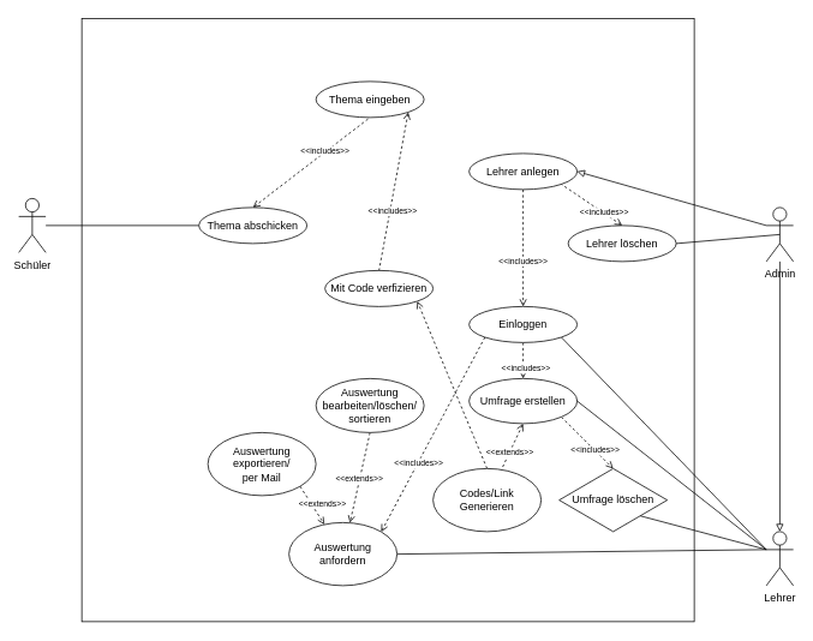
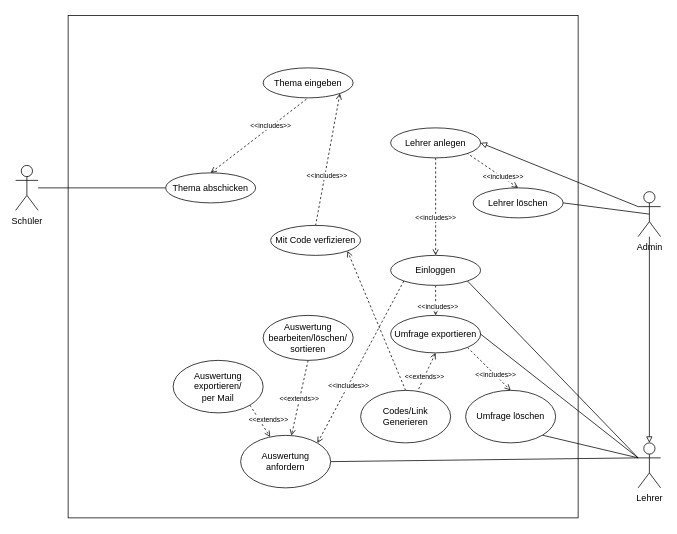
  <mxCell id="0" />
  <mxCell id="1" parent="0" />
  <mxCell id="2" value="" style="rounded=0;whiteSpace=wrap;html=1;" vertex="1" parent="1"><mxGeometry x="90" y="20" width="680" height="670" as="geometry" /></mxCell>
  <mxCell id="3" style="edgeStyle=none;rounded=0;orthogonalLoop=1;jettySize=auto;html=1;exitX=0.5;exitY=1;exitDx=0;exitDy=0;dashed=1;fontSize=9;startArrow=none;startFill=0;endArrow=open;endFill=0;" edge="1" parent="1" source="5" target="28"><mxGeometry relative="1" as="geometry" /></mxCell>
  <mxCell id="4" value="&amp;lt;&amp;lt;extends&amp;gt;&amp;gt;" style="edgeLabel;html=1;align=center;verticalAlign=middle;resizable=0;points=[];fontSize=9;" vertex="1" connectable="0" parent="3"><mxGeometry x="0.23" y="1" relative="1" as="geometry"><mxPoint y="-10" as="offset" /></mxGeometry></mxCell>
  <mxCell id="5" value="&lt;div&gt;Auswertung bearbeiten/löschen/&lt;/div&gt;&lt;div&gt;sortieren&lt;br&gt;&lt;/div&gt;" style="ellipse;whiteSpace=wrap;html=1;" vertex="1" parent="1"><mxGeometry x="350" y="420" width="120" height="60" as="geometry" /></mxCell>
  <mxCell id="6" style="edgeStyle=none;rounded=0;orthogonalLoop=1;jettySize=auto;html=1;exitX=0.5;exitY=1;exitDx=0;exitDy=0;dashed=1;fontSize=9;startArrow=open;startFill=0;endArrow=none;endFill=0;" edge="1" parent="1" source="10" target="27"><mxGeometry relative="1" as="geometry" /></mxCell>
  <mxCell id="7" value="&amp;lt;&amp;lt;extends&amp;gt;&amp;gt;" style="edgeLabel;html=1;align=center;verticalAlign=middle;resizable=0;points=[];fontSize=9;" vertex="1" connectable="0" parent="6"><mxGeometry x="0.224" y="-1" relative="1" as="geometry"><mxPoint as="offset" /></mxGeometry></mxCell>
  <mxCell id="8" style="edgeStyle=none;rounded=0;orthogonalLoop=1;jettySize=auto;html=1;exitX=1;exitY=1;exitDx=0;exitDy=0;entryX=0.5;entryY=0;entryDx=0;entryDy=0;fontSize=9;startArrow=none;startFill=0;endArrow=open;endFill=0;dashed=1;" edge="1" parent="1" source="10" target="32"><mxGeometry relative="1" as="geometry" /></mxCell>
  <mxCell id="9" value="&amp;lt;&amp;lt;includes&amp;gt;&amp;gt;" style="edgeLabel;html=1;align=center;verticalAlign=middle;resizable=0;points=[];fontSize=9;" vertex="1" connectable="0" parent="8"><mxGeometry x="0.284" relative="1" as="geometry"><mxPoint as="offset" /></mxGeometry></mxCell>
- <mxCell id="10" value="Umfrage erstellen" style="ellipse;whiteSpace=wrap;html=1;" vertex="1" parent="1"><mxGeometry x="520" y="420" width="120" height="50" as="geometry" /></mxCell>
+ <mxCell id="10" value="Umfrage exportieren" style="ellipse;whiteSpace=wrap;html=1;" vertex="1" parent="1"><mxGeometry x="520" y="420" width="120" height="50" as="geometry" /></mxCell>
  <mxCell id="11" value="Schüler" style="shape=umlActor;verticalLabelPosition=bottom;verticalAlign=top;html=1;outlineConnect=0;" vertex="1" parent="1"><mxGeometry x="20" y="220" width="30" height="60" as="geometry" /></mxCell>
  <mxCell id="12" style="rounded=0;orthogonalLoop=1;jettySize=auto;html=1;exitX=0;exitY=0.333;exitDx=0;exitDy=0;exitPerimeter=0;entryX=1;entryY=1;entryDx=0;entryDy=0;fontSize=9;endArrow=none;endFill=0;" edge="1" parent="1" source="16" target="25"><mxGeometry relative="1" as="geometry" /></mxCell>
  <mxCell id="13" style="edgeStyle=none;rounded=0;orthogonalLoop=1;jettySize=auto;html=1;exitX=0;exitY=0.333;exitDx=0;exitDy=0;exitPerimeter=0;entryX=1;entryY=0.5;entryDx=0;entryDy=0;fontSize=9;startArrow=none;startFill=0;endArrow=none;endFill=0;" edge="1" parent="1" source="16" target="10"><mxGeometry relative="1" as="geometry" /></mxCell>
  <mxCell id="14" style="edgeStyle=none;rounded=0;orthogonalLoop=1;jettySize=auto;html=1;exitX=0;exitY=0.333;exitDx=0;exitDy=0;exitPerimeter=0;entryX=1;entryY=0.5;entryDx=0;entryDy=0;fontSize=9;startArrow=none;startFill=0;endArrow=none;endFill=0;" edge="1" parent="1" source="16" target="28"><mxGeometry relative="1" as="geometry" /></mxCell>
  <mxCell id="15" style="edgeStyle=none;rounded=0;orthogonalLoop=1;jettySize=auto;html=1;exitX=0;exitY=0.333;exitDx=0;exitDy=0;exitPerimeter=0;entryX=1;entryY=1;entryDx=0;entryDy=0;fontSize=9;startArrow=none;startFill=0;endArrow=none;endFill=0;" edge="1" parent="1" source="16" target="32"><mxGeometry relative="1" as="geometry" /></mxCell>
  <mxCell id="16" value="Lehrer" style="shape=umlActor;verticalLabelPosition=bottom;verticalAlign=top;html=1;outlineConnect=0;" vertex="1" parent="1"><mxGeometry x="850" y="590" width="30" height="60" as="geometry" /></mxCell>
  <mxCell id="17" style="edgeStyle=none;rounded=0;orthogonalLoop=1;jettySize=auto;html=1;fontSize=9;startArrow=none;startFill=0;endArrow=block;endFill=0;" edge="1" parent="1" source="20" target="16"><mxGeometry relative="1" as="geometry" /></mxCell>
  <mxCell id="18" style="edgeStyle=none;rounded=0;orthogonalLoop=1;jettySize=auto;html=1;exitX=0;exitY=0.333;exitDx=0;exitDy=0;exitPerimeter=0;entryX=1;entryY=0.5;entryDx=0;entryDy=0;fontSize=9;startArrow=none;startFill=0;endArrow=block;endFill=0;" edge="1" parent="1" source="20" target="35"><mxGeometry relative="1" as="geometry" /></mxCell>
  <mxCell id="19" style="edgeStyle=none;rounded=0;orthogonalLoop=1;jettySize=auto;html=1;exitX=0.5;exitY=0.5;exitDx=0;exitDy=0;exitPerimeter=0;entryX=1;entryY=0.5;entryDx=0;entryDy=0;fontSize=9;startArrow=none;startFill=0;endArrow=none;endFill=0;" edge="1" parent="1" source="20" target="38"><mxGeometry relative="1" as="geometry" /></mxCell>
- <mxCell id="20" value="Admin" style="shape=umlActor;verticalLabelPosition=bottom;verticalAlign=top;html=1;outlineConnect=0;" vertex="1" parent="1"><mxGeometry x="850" y="230" width="30" height="60" as="geometry" /></mxCell>
+ <mxCell id="20" value="Admin" style="shape=umlActor;verticalLabelPosition=bottom;verticalAlign=top;html=1;outlineConnect=0;" vertex="1" parent="1"><mxGeometry x="850" y="255" width="30" height="60" as="geometry" /></mxCell>
  <mxCell id="21" style="edgeStyle=none;rounded=0;orthogonalLoop=1;jettySize=auto;html=1;exitX=0.5;exitY=1;exitDx=0;exitDy=0;fontSize=9;endArrow=open;endFill=0;dashed=1;startArrow=none;startFill=0;" edge="1" parent="1" source="25" target="10"><mxGeometry relative="1" as="geometry" /></mxCell>
  <mxCell id="22" value="&amp;lt;&amp;lt;includes&amp;gt;&amp;gt;" style="edgeLabel;html=1;align=center;verticalAlign=middle;resizable=0;points=[];fontSize=9;" vertex="1" connectable="0" parent="21"><mxGeometry x="0.38" y="2" relative="1" as="geometry"><mxPoint as="offset" /></mxGeometry></mxCell>
  <mxCell id="23" style="edgeStyle=none;rounded=0;orthogonalLoop=1;jettySize=auto;html=1;exitX=0;exitY=1;exitDx=0;exitDy=0;entryX=1;entryY=0;entryDx=0;entryDy=0;fontSize=9;startArrow=none;startFill=0;endArrow=open;endFill=0;dashed=1;" edge="1" parent="1" source="25" target="28"><mxGeometry relative="1" as="geometry" /></mxCell>
  <mxCell id="24" value="&amp;lt;&amp;lt;includes&amp;gt;&amp;gt;" style="edgeLabel;html=1;align=center;verticalAlign=middle;resizable=0;points=[];fontSize=9;" vertex="1" connectable="0" parent="23"><mxGeometry x="0.287" y="-1" relative="1" as="geometry"><mxPoint x="1" as="offset" /></mxGeometry></mxCell>
  <mxCell id="25" value="Einloggen" style="ellipse;whiteSpace=wrap;html=1;" vertex="1" parent="1"><mxGeometry x="520" y="340" width="120" height="40" as="geometry" /></mxCell>
  <mxCell id="26" style="edgeStyle=none;rounded=0;orthogonalLoop=1;jettySize=auto;html=1;exitX=0.5;exitY=0;exitDx=0;exitDy=0;entryX=1;entryY=1;entryDx=0;entryDy=0;fontSize=9;startArrow=none;startFill=0;endArrow=open;endFill=0;dashed=1;" edge="1" parent="1" source="27" target="39"><mxGeometry relative="1" as="geometry" /></mxCell>
  <mxCell id="27" value="Codes/Link Generieren" style="ellipse;whiteSpace=wrap;html=1;" vertex="1" parent="1"><mxGeometry x="480" y="520" width="120" height="70" as="geometry" /></mxCell>
  <mxCell id="28" value="Auswertung anfordern" style="ellipse;whiteSpace=wrap;html=1;" vertex="1" parent="1"><mxGeometry x="320" y="580" width="120" height="70" as="geometry" /></mxCell>
  <mxCell id="29" style="edgeStyle=none;rounded=0;orthogonalLoop=1;jettySize=auto;html=1;exitX=1;exitY=1;exitDx=0;exitDy=0;dashed=1;fontSize=9;startArrow=none;startFill=0;endArrow=open;endFill=0;" edge="1" parent="1" source="31" target="28"><mxGeometry relative="1" as="geometry" /></mxCell>
  <mxCell id="30" value="&amp;lt;&amp;lt;extends&amp;gt;&amp;gt;" style="edgeLabel;html=1;align=center;verticalAlign=middle;resizable=0;points=[];fontSize=9;" vertex="1" connectable="0" parent="29"><mxGeometry x="-0.412" relative="1" as="geometry"><mxPoint x="16" y="6" as="offset" /></mxGeometry></mxCell>
  <mxCell id="31" value="&lt;div&gt;Auswertung exportieren/&lt;/div&gt;&lt;div&gt;per Mail &lt;br&gt;&lt;/div&gt;" style="ellipse;whiteSpace=wrap;html=1;" vertex="1" parent="1"><mxGeometry x="230" y="480" width="120" height="70" as="geometry" /></mxCell>
- <mxCell id="32" value="Umfrage löschen" style="rhombus;whiteSpace=wrap;html=1;" vertex="1" parent="1"><mxGeometry x="620" y="520" width="120" height="70" as="geometry" /></mxCell>
+ <mxCell id="32" value="Umfrage löschen" style="ellipse;whiteSpace=wrap;html=1;" vertex="1" parent="1"><mxGeometry x="620" y="520" width="120" height="70" as="geometry" /></mxCell>
  <mxCell id="33" style="edgeStyle=none;rounded=0;orthogonalLoop=1;jettySize=auto;html=1;exitX=0.5;exitY=1;exitDx=0;exitDy=0;fontSize=9;startArrow=none;startFill=0;endArrow=open;endFill=0;dashed=1;" edge="1" parent="1" source="35" target="25"><mxGeometry relative="1" as="geometry" /></mxCell>
  <mxCell id="34" value="&amp;lt;&amp;lt;includes&amp;gt;&amp;gt;" style="edgeLabel;html=1;align=center;verticalAlign=middle;resizable=0;points=[];fontSize=9;" vertex="1" connectable="0" parent="33"><mxGeometry x="0.21" y="-1" relative="1" as="geometry"><mxPoint as="offset" /></mxGeometry></mxCell>
  <mxCell id="35" value="Lehrer anlegen" style="ellipse;whiteSpace=wrap;html=1;" vertex="1" parent="1"><mxGeometry x="520" y="170" width="120" height="40" as="geometry" /></mxCell>
  <mxCell id="36" style="edgeStyle=none;rounded=0;orthogonalLoop=1;jettySize=auto;html=1;exitX=0.5;exitY=0;exitDx=0;exitDy=0;entryX=1;entryY=1;entryDx=0;entryDy=0;dashed=1;fontSize=9;startArrow=open;startFill=0;endArrow=none;endFill=0;" edge="1" parent="1" source="38" target="35"><mxGeometry relative="1" as="geometry" /></mxCell>
  <mxCell id="37" value="&amp;lt;&amp;lt;includes&amp;gt;&amp;gt;" style="edgeLabel;html=1;align=center;verticalAlign=middle;resizable=0;points=[];fontSize=9;" vertex="1" connectable="0" parent="36"><mxGeometry x="-0.393" y="-1" relative="1" as="geometry"><mxPoint as="offset" /></mxGeometry></mxCell>
  <mxCell id="38" value="Lehrer löschen" style="ellipse;whiteSpace=wrap;html=1;" vertex="1" parent="1"><mxGeometry x="630" y="250" width="120" height="40" as="geometry" /></mxCell>
  <mxCell id="39" value="Mit Code verfizieren" style="ellipse;whiteSpace=wrap;html=1;" vertex="1" parent="1"><mxGeometry x="360" y="300" width="120" height="40" as="geometry" /></mxCell>
  <mxCell id="40" style="edgeStyle=none;rounded=0;orthogonalLoop=1;jettySize=auto;html=1;exitX=1;exitY=1;exitDx=0;exitDy=0;entryX=0.5;entryY=0;entryDx=0;entryDy=0;fontSize=9;startArrow=open;startFill=0;endArrow=none;endFill=0;dashed=1;" edge="1" parent="1" source="42" target="39"><mxGeometry relative="1" as="geometry" /></mxCell>
  <mxCell id="41" value="&amp;lt;&amp;lt;includes&amp;gt;&amp;gt;" style="edgeLabel;html=1;align=center;verticalAlign=middle;resizable=0;points=[];fontSize=9;" vertex="1" connectable="0" parent="40"><mxGeometry x="0.243" y="2" relative="1" as="geometry"><mxPoint as="offset" /></mxGeometry></mxCell>
  <mxCell id="42" value="Thema eingeben" style="ellipse;whiteSpace=wrap;html=1;" vertex="1" parent="1"><mxGeometry x="350" y="90" width="120" height="40" as="geometry" /></mxCell>
  <mxCell id="43" style="edgeStyle=none;rounded=0;orthogonalLoop=1;jettySize=auto;html=1;exitX=0;exitY=0.5;exitDx=0;exitDy=0;fontSize=9;startArrow=none;startFill=0;endArrow=none;endFill=0;" edge="1" parent="1" source="44" target="11"><mxGeometry relative="1" as="geometry" /></mxCell>
  <mxCell id="44" value="Thema abschicken" style="ellipse;whiteSpace=wrap;html=1;" vertex="1" parent="1"><mxGeometry x="220" y="230" width="120" height="40" as="geometry" /></mxCell>
  <mxCell id="45" style="edgeStyle=none;rounded=0;orthogonalLoop=1;jettySize=auto;html=1;exitX=0.5;exitY=0;exitDx=0;exitDy=0;entryX=0.5;entryY=1;entryDx=0;entryDy=0;fontSize=9;startArrow=open;startFill=0;endArrow=none;endFill=0;dashed=1;" edge="1" parent="1" source="44" target="42"><mxGeometry relative="1" as="geometry"><mxPoint x="335.144" y="188.282" as="sourcePoint" /><mxPoint x="269.996" y="229.998" as="targetPoint" /></mxGeometry></mxCell>
  <mxCell id="46" value="&amp;lt;&amp;lt;includes&amp;gt;&amp;gt;" style="edgeLabel;html=1;align=center;verticalAlign=middle;resizable=0;points=[];fontSize=9;" vertex="1" connectable="0" parent="45"><mxGeometry x="0.243" y="2" relative="1" as="geometry"><mxPoint as="offset" /></mxGeometry></mxCell>
